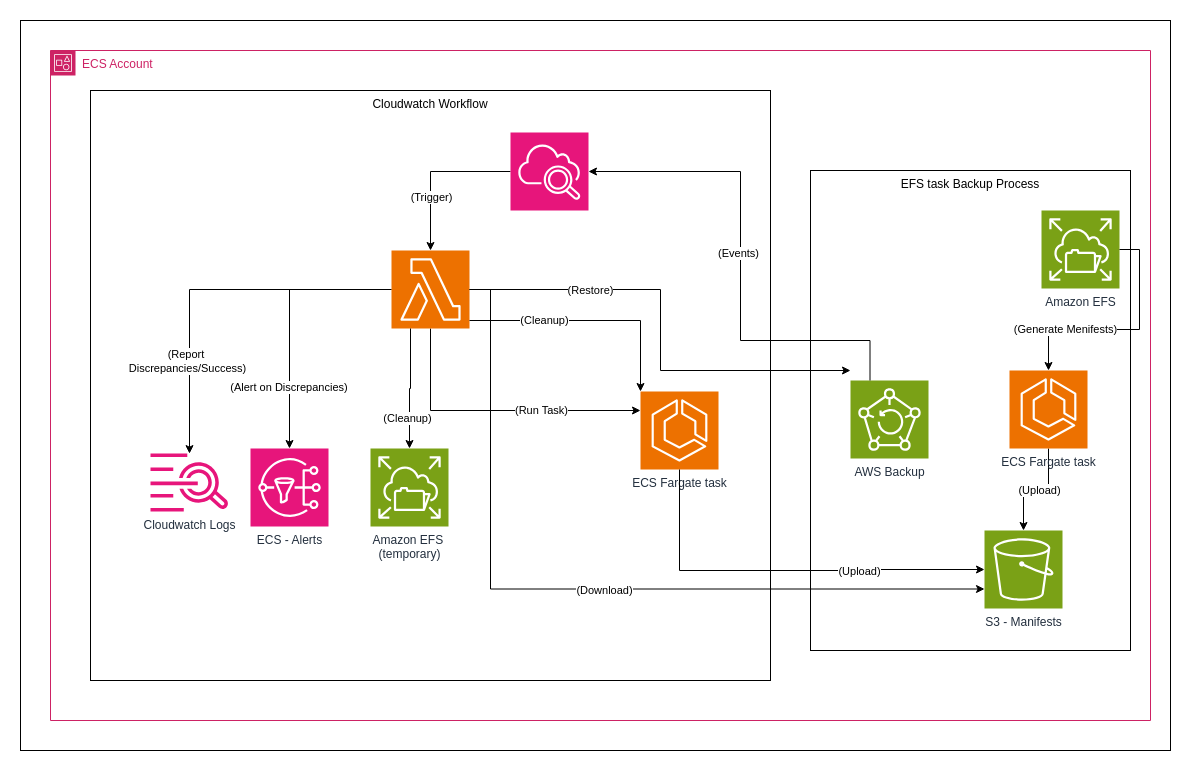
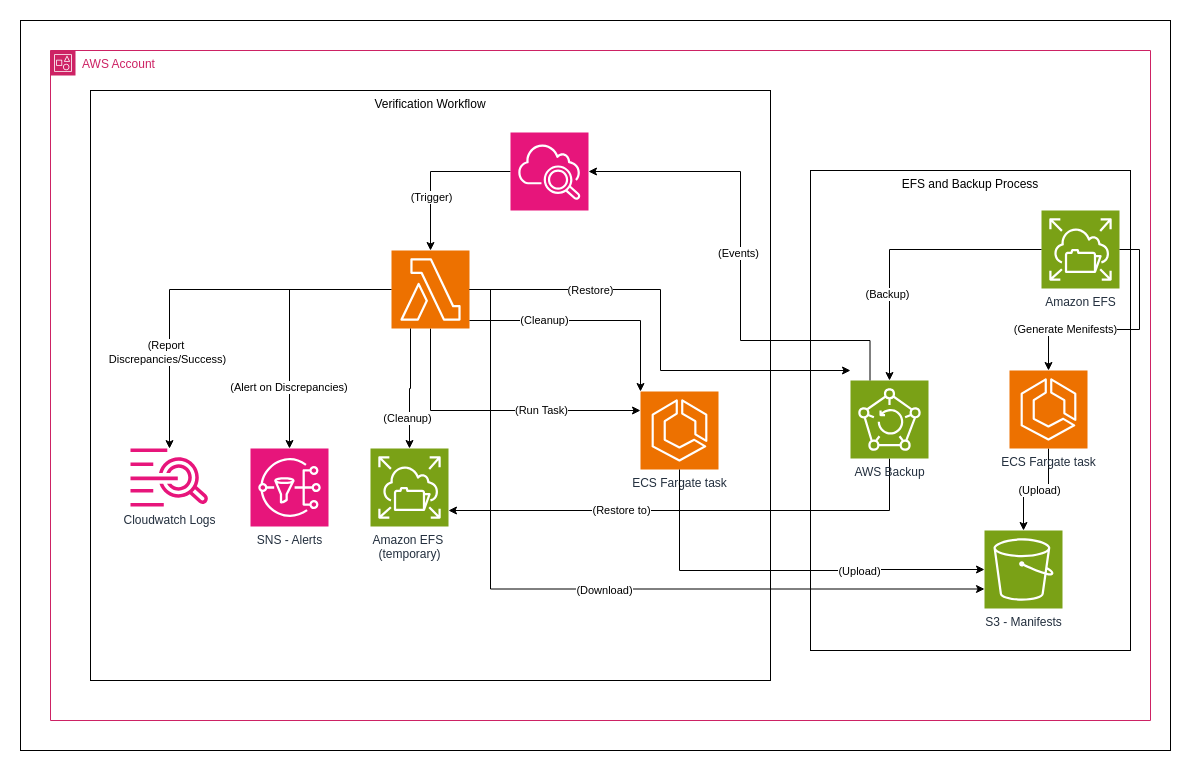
  <mxCell id="0" />
  <mxCell id="1" parent="0" />
  <mxCell id="2" value="" style="rounded=0;whiteSpace=wrap;html=1;fillColor=none;" vertex="1" parent="1"><mxGeometry x="20" y="20" width="1150" height="730" as="geometry" /></mxCell>
- <mxCell id="3" value="ECS Account" style="points=[[0,0],[0.25,0],[0.5,0],[0.75,0],[1,0],[1,0.25],[1,0.5],[1,0.75],[1,1],[0.75,1],[0.5,1],[0.25,1],[0,1],[0,0.75],[0,0.5],[0,0.25]];outlineConnect=0;gradientColor=none;html=1;whiteSpace=wrap;fontSize=12;fontStyle=0;container=1;pointerEvents=0;collapsible=0;recursiveResize=0;shape=mxgraph.aws4.group;grIcon=mxgraph.aws4.group_account;strokeColor=#CD2264;fillColor=none;verticalAlign=top;align=left;spacingLeft=30;fontColor=#CD2264;dashed=0;" vertex="1" parent="1"><mxGeometry x="50" y="50" width="1100" height="670" as="geometry" /></mxCell>
- <mxCell id="4" value="Cloudwatch Workflow" style="rounded=0;whiteSpace=wrap;html=1;fillColor=none;verticalAlign=top;" vertex="1" parent="3"><mxGeometry x="40" y="40" width="680" height="590" as="geometry" /></mxCell>
- <mxCell id="5" value="EFS task Backup Process" style="rounded=0;whiteSpace=wrap;html=1;fillColor=none;verticalAlign=top;" vertex="1" parent="3"><mxGeometry x="760" y="120" width="320" height="480" as="geometry" /></mxCell>
+ <mxCell id="3" value="AWS Account" style="points=[[0,0],[0.25,0],[0.5,0],[0.75,0],[1,0],[1,0.25],[1,0.5],[1,0.75],[1,1],[0.75,1],[0.5,1],[0.25,1],[0,1],[0,0.75],[0,0.5],[0,0.25]];outlineConnect=0;gradientColor=none;html=1;whiteSpace=wrap;fontSize=12;fontStyle=0;container=1;pointerEvents=0;collapsible=0;recursiveResize=0;shape=mxgraph.aws4.group;grIcon=mxgraph.aws4.group_account;strokeColor=#CD2264;fillColor=none;verticalAlign=top;align=left;spacingLeft=30;fontColor=#CD2264;dashed=0;" vertex="1" parent="1"><mxGeometry x="50" y="50" width="1100" height="670" as="geometry" /></mxCell>
+ <mxCell id="4" value="Verification Workflow" style="rounded=0;whiteSpace=wrap;html=1;fillColor=none;verticalAlign=top;" vertex="1" parent="3"><mxGeometry x="40" y="40" width="680" height="590" as="geometry" /></mxCell>
+ <mxCell id="5" value="EFS and Backup Process" style="rounded=0;whiteSpace=wrap;html=1;fillColor=none;verticalAlign=top;" vertex="1" parent="3"><mxGeometry x="760" y="120" width="320" height="480" as="geometry" /></mxCell>
  <mxCell id="6" value="Amazon EFS" style="sketch=0;points=[[0,0,0],[0.25,0,0],[0.5,0,0],[0.75,0,0],[1,0,0],[0,1,0],[0.25,1,0],[0.5,1,0],[0.75,1,0],[1,1,0],[0,0.25,0],[0,0.5,0],[0,0.75,0],[1,0.25,0],[1,0.5,0],[1,0.75,0]];outlineConnect=0;fontColor=#232F3E;fillColor=#7AA116;strokeColor=#ffffff;dashed=0;verticalLabelPosition=bottom;verticalAlign=top;align=center;html=1;fontSize=12;fontStyle=0;aspect=fixed;shape=mxgraph.aws4.resourceIcon;resIcon=mxgraph.aws4.elastic_file_system;" vertex="1" parent="3"><mxGeometry x="991" y="160" width="78" height="78" as="geometry" /></mxCell>
+ <mxCell id="7" style="edgeStyle=orthogonalEdgeStyle;rounded=0;orthogonalLoop=1;jettySize=auto;html=1;" edge="1" parent="3" source="9" target="30"><mxGeometry relative="1" as="geometry"><Array as="points"><mxPoint x="839" y="460" /></Array></mxGeometry></mxCell>
+ <mxCell id="8" value="(Restore to)" style="edgeLabel;html=1;align=center;verticalAlign=middle;resizable=0;points=[];" vertex="1" connectable="0" parent="7"><mxGeometry x="0.304" y="-1" relative="1" as="geometry"><mxPoint as="offset" /></mxGeometry></mxCell>
  <mxCell id="9" value="AWS Backup" style="sketch=0;points=[[0,0,0],[0.25,0,0],[0.5,0,0],[0.75,0,0],[1,0,0],[0,1,0],[0.25,1,0],[0.5,1,0],[0.75,1,0],[1,1,0],[0,0.25,0],[0,0.5,0],[0,0.75,0],[1,0.25,0],[1,0.5,0],[1,0.75,0]];outlineConnect=0;fontColor=#232F3E;fillColor=#7AA116;strokeColor=#ffffff;dashed=0;verticalLabelPosition=bottom;verticalAlign=top;align=center;html=1;fontSize=12;fontStyle=0;aspect=fixed;shape=mxgraph.aws4.resourceIcon;resIcon=mxgraph.aws4.backup;" vertex="1" parent="3"><mxGeometry x="800" y="330" width="78" height="78" as="geometry" /></mxCell>
  <mxCell id="10" style="edgeStyle=orthogonalEdgeStyle;rounded=0;orthogonalLoop=1;jettySize=auto;html=1;" edge="1" parent="3" source="12" target="13"><mxGeometry relative="1" as="geometry" /></mxCell>
  <mxCell id="11" value="(Upload)" style="edgeLabel;html=1;align=center;verticalAlign=middle;resizable=0;points=[];" vertex="1" connectable="0" parent="10"><mxGeometry x="-0.049" relative="1" as="geometry"><mxPoint as="offset" /></mxGeometry></mxCell>
  <mxCell id="12" value="ECS Fargate task" style="sketch=0;points=[[0,0,0],[0.25,0,0],[0.5,0,0],[0.75,0,0],[1,0,0],[0,1,0],[0.25,1,0],[0.5,1,0],[0.75,1,0],[1,1,0],[0,0.25,0],[0,0.5,0],[0,0.75,0],[1,0.25,0],[1,0.5,0],[1,0.75,0]];outlineConnect=0;fontColor=#232F3E;fillColor=#ED7100;strokeColor=#ffffff;dashed=0;verticalLabelPosition=bottom;verticalAlign=top;align=center;html=1;fontSize=12;fontStyle=0;aspect=fixed;shape=mxgraph.aws4.resourceIcon;resIcon=mxgraph.aws4.ecs;" vertex="1" parent="3"><mxGeometry x="959" y="320" width="78" height="78" as="geometry" /></mxCell>
  <mxCell id="13" value="S3 - Manifests" style="sketch=0;points=[[0,0,0],[0.25,0,0],[0.5,0,0],[0.75,0,0],[1,0,0],[0,1,0],[0.25,1,0],[0.5,1,0],[0.75,1,0],[1,1,0],[0,0.25,0],[0,0.5,0],[0,0.75,0],[1,0.25,0],[1,0.5,0],[1,0.75,0]];outlineConnect=0;fontColor=#232F3E;fillColor=#7AA116;strokeColor=#ffffff;dashed=0;verticalLabelPosition=bottom;verticalAlign=top;align=center;html=1;fontSize=12;fontStyle=0;aspect=fixed;shape=mxgraph.aws4.resourceIcon;resIcon=mxgraph.aws4.s3;" vertex="1" parent="3"><mxGeometry x="934" y="480" width="78" height="78" as="geometry" /></mxCell>
+ <mxCell id="14" style="edgeStyle=orthogonalEdgeStyle;rounded=0;orthogonalLoop=1;jettySize=auto;html=1;entryX=0.5;entryY=0;entryDx=0;entryDy=0;entryPerimeter=0;" edge="1" parent="3" source="6" target="9"><mxGeometry relative="1" as="geometry" /></mxCell>
+ <mxCell id="15" value="(Backup)" style="edgeLabel;html=1;align=center;verticalAlign=middle;resizable=0;points=[];" vertex="1" connectable="0" parent="14"><mxGeometry x="0.387" y="-3" relative="1" as="geometry"><mxPoint as="offset" /></mxGeometry></mxCell>
  <mxCell id="16" value="(Generate Menifests)" style="edgeStyle=orthogonalEdgeStyle;rounded=0;orthogonalLoop=1;jettySize=auto;html=1;entryX=0.5;entryY=0;entryDx=0;entryDy=0;entryPerimeter=0;exitX=1;exitY=0.5;exitDx=0;exitDy=0;exitPerimeter=0;" edge="1" parent="3" source="6" target="12"><mxGeometry x="0.5" relative="1" as="geometry"><mxPoint as="offset" /></mxGeometry></mxCell>
  <mxCell id="17" style="edgeStyle=orthogonalEdgeStyle;rounded=0;orthogonalLoop=1;jettySize=auto;html=1;" edge="1" parent="3" source="19" target="27"><mxGeometry relative="1" as="geometry" /></mxCell>
  <mxCell id="18" value="(Trigger)" style="edgeLabel;html=1;align=center;verticalAlign=middle;resizable=0;points=[];" vertex="1" connectable="0" parent="17"><mxGeometry x="0.321" relative="1" as="geometry"><mxPoint as="offset" /></mxGeometry></mxCell>
  <mxCell id="19" value="" style="sketch=0;points=[[0,0,0],[0.25,0,0],[0.5,0,0],[0.75,0,0],[1,0,0],[0,1,0],[0.25,1,0],[0.5,1,0],[0.75,1,0],[1,1,0],[0,0.25,0],[0,0.5,0],[0,0.75,0],[1,0.25,0],[1,0.5,0],[1,0.75,0]];points=[[0,0,0],[0.25,0,0],[0.5,0,0],[0.75,0,0],[1,0,0],[0,1,0],[0.25,1,0],[0.5,1,0],[0.75,1,0],[1,1,0],[0,0.25,0],[0,0.5,0],[0,0.75,0],[1,0.25,0],[1,0.5,0],[1,0.75,0]];outlineConnect=0;fontColor=#232F3E;fillColor=#E7157B;strokeColor=#ffffff;dashed=0;verticalLabelPosition=bottom;verticalAlign=top;align=center;html=1;fontSize=12;fontStyle=0;aspect=fixed;shape=mxgraph.aws4.resourceIcon;resIcon=mxgraph.aws4.cloudwatch_2;" vertex="1" parent="3"><mxGeometry x="460" y="82" width="78" height="78" as="geometry" /></mxCell>
  <mxCell id="20" value="ECS Fargate task" style="sketch=0;points=[[0,0,0],[0.25,0,0],[0.5,0,0],[0.75,0,0],[1,0,0],[0,1,0],[0.25,1,0],[0.5,1,0],[0.75,1,0],[1,1,0],[0,0.25,0],[0,0.5,0],[0,0.75,0],[1,0.25,0],[1,0.5,0],[1,0.75,0]];outlineConnect=0;fontColor=#232F3E;fillColor=#ED7100;strokeColor=#ffffff;dashed=0;verticalLabelPosition=bottom;verticalAlign=top;align=center;html=1;fontSize=12;fontStyle=0;aspect=fixed;shape=mxgraph.aws4.resourceIcon;resIcon=mxgraph.aws4.ecs;" vertex="1" parent="3"><mxGeometry x="590" y="341" width="78" height="78" as="geometry" /></mxCell>
  <mxCell id="21" style="edgeStyle=orthogonalEdgeStyle;rounded=0;orthogonalLoop=1;jettySize=auto;html=1;" edge="1" parent="3" source="27" target="20"><mxGeometry relative="1" as="geometry"><Array as="points"><mxPoint x="380" y="360" /></Array></mxGeometry></mxCell>
  <mxCell id="22" value="(Run Task)" style="edgeLabel;html=1;align=center;verticalAlign=middle;resizable=0;points=[];" vertex="1" connectable="0" parent="21"><mxGeometry x="0.144" y="2" relative="1" as="geometry"><mxPoint x="25" y="1" as="offset" /></mxGeometry></mxCell>
  <mxCell id="23" style="edgeStyle=orthogonalEdgeStyle;rounded=0;orthogonalLoop=1;jettySize=auto;html=1;" edge="1" parent="3" source="27" target="28"><mxGeometry relative="1" as="geometry" /></mxCell>
  <mxCell id="24" value="(Report&amp;nbsp;&lt;div&gt;Discrepancies/Success)&lt;/div&gt;" style="edgeLabel;html=1;align=center;verticalAlign=middle;resizable=0;points=[];" vertex="1" connectable="0" parent="23"><mxGeometry x="0.49" y="-3" relative="1" as="geometry"><mxPoint as="offset" /></mxGeometry></mxCell>
  <mxCell id="25" style="edgeStyle=orthogonalEdgeStyle;rounded=0;orthogonalLoop=1;jettySize=auto;html=1;" edge="1" parent="3" source="27" target="29"><mxGeometry relative="1" as="geometry" /></mxCell>
  <mxCell id="26" value="(Alert on Discrepancies)&amp;nbsp;" style="edgeLabel;html=1;align=center;verticalAlign=middle;resizable=0;points=[];" vertex="1" connectable="0" parent="25"><mxGeometry x="0.525" relative="1" as="geometry"><mxPoint as="offset" /></mxGeometry></mxCell>
  <mxCell id="27" value="" style="sketch=0;points=[[0,0,0],[0.25,0,0],[0.5,0,0],[0.75,0,0],[1,0,0],[0,1,0],[0.25,1,0],[0.5,1,0],[0.75,1,0],[1,1,0],[0,0.25,0],[0,0.5,0],[0,0.75,0],[1,0.25,0],[1,0.5,0],[1,0.75,0]];outlineConnect=0;fontColor=#232F3E;fillColor=#ED7100;strokeColor=#ffffff;dashed=0;verticalLabelPosition=bottom;verticalAlign=top;align=center;html=1;fontSize=12;fontStyle=0;aspect=fixed;shape=mxgraph.aws4.resourceIcon;resIcon=mxgraph.aws4.lambda;" vertex="1" parent="3"><mxGeometry x="341" y="200" width="78" height="78" as="geometry" /></mxCell>
- <mxCell id="28" value="Cloudwatch Logs" style="sketch=0;outlineConnect=0;fontColor=#232F3E;gradientColor=none;fillColor=#E7157B;strokeColor=none;dashed=0;verticalLabelPosition=bottom;verticalAlign=top;align=center;html=1;fontSize=12;fontStyle=0;aspect=fixed;pointerEvents=1;shape=mxgraph.aws4.cloudwatch_logs;" vertex="1" parent="3"><mxGeometry x="100" y="403" width="78" height="58" as="geometry" /></mxCell>
- <mxCell id="29" value="ECS - Alerts" style="sketch=0;points=[[0,0,0],[0.25,0,0],[0.5,0,0],[0.75,0,0],[1,0,0],[0,1,0],[0.25,1,0],[0.5,1,0],[0.75,1,0],[1,1,0],[0,0.25,0],[0,0.5,0],[0,0.75,0],[1,0.25,0],[1,0.5,0],[1,0.75,0]];outlineConnect=0;fontColor=#232F3E;fillColor=#E7157B;strokeColor=#ffffff;dashed=0;verticalLabelPosition=bottom;verticalAlign=top;align=center;html=1;fontSize=12;fontStyle=0;aspect=fixed;shape=mxgraph.aws4.resourceIcon;resIcon=mxgraph.aws4.sns;" vertex="1" parent="3"><mxGeometry x="200" y="398" width="78" height="78" as="geometry" /></mxCell>
+ <mxCell id="28" value="Cloudwatch Logs" style="sketch=0;outlineConnect=0;fontColor=#232F3E;gradientColor=none;fillColor=#E7157B;strokeColor=none;dashed=0;verticalLabelPosition=bottom;verticalAlign=top;align=center;html=1;fontSize=12;fontStyle=0;aspect=fixed;pointerEvents=1;shape=mxgraph.aws4.cloudwatch_logs;" vertex="1" parent="3"><mxGeometry x="80" y="398" width="78" height="58" as="geometry" /></mxCell>
+ <mxCell id="29" value="SNS - Alerts" style="sketch=0;points=[[0,0,0],[0.25,0,0],[0.5,0,0],[0.75,0,0],[1,0,0],[0,1,0],[0.25,1,0],[0.5,1,0],[0.75,1,0],[1,1,0],[0,0.25,0],[0,0.5,0],[0,0.75,0],[1,0.25,0],[1,0.5,0],[1,0.75,0]];outlineConnect=0;fontColor=#232F3E;fillColor=#E7157B;strokeColor=#ffffff;dashed=0;verticalLabelPosition=bottom;verticalAlign=top;align=center;html=1;fontSize=12;fontStyle=0;aspect=fixed;shape=mxgraph.aws4.resourceIcon;resIcon=mxgraph.aws4.sns;" vertex="1" parent="3"><mxGeometry x="200" y="398" width="78" height="78" as="geometry" /></mxCell>
  <mxCell id="30" value="Amazon EFS&amp;nbsp;&lt;div&gt;(temporary)&lt;/div&gt;" style="sketch=0;points=[[0,0,0],[0.25,0,0],[0.5,0,0],[0.75,0,0],[1,0,0],[0,1,0],[0.25,1,0],[0.5,1,0],[0.75,1,0],[1,1,0],[0,0.25,0],[0,0.5,0],[0,0.75,0],[1,0.25,0],[1,0.5,0],[1,0.75,0]];outlineConnect=0;fontColor=#232F3E;fillColor=#7AA116;strokeColor=#ffffff;dashed=0;verticalLabelPosition=bottom;verticalAlign=top;align=center;html=1;fontSize=12;fontStyle=0;aspect=fixed;shape=mxgraph.aws4.resourceIcon;resIcon=mxgraph.aws4.elastic_file_system;" vertex="1" parent="3"><mxGeometry x="320" y="398" width="78" height="78" as="geometry" /></mxCell>
  <mxCell id="31" style="edgeStyle=orthogonalEdgeStyle;rounded=0;orthogonalLoop=1;jettySize=auto;html=1;entryX=1;entryY=0.5;entryDx=0;entryDy=0;entryPerimeter=0;exitX=0.25;exitY=0;exitDx=0;exitDy=0;exitPerimeter=0;" edge="1" parent="3" source="9" target="19"><mxGeometry relative="1" as="geometry"><Array as="points"><mxPoint x="820" y="290" /><mxPoint x="690" y="290" /><mxPoint x="690" y="121" /></Array></mxGeometry></mxCell>
  <mxCell id="32" value="(Events)" style="edgeLabel;html=1;align=center;verticalAlign=middle;resizable=0;points=[];" vertex="1" connectable="0" parent="31"><mxGeometry x="0.047" y="3" relative="1" as="geometry"><mxPoint as="offset" /></mxGeometry></mxCell>
  <mxCell id="33" style="edgeStyle=orthogonalEdgeStyle;rounded=0;orthogonalLoop=1;jettySize=auto;html=1;" edge="1" parent="3" source="27"><mxGeometry relative="1" as="geometry"><mxPoint x="800" y="320" as="targetPoint" /><Array as="points"><mxPoint x="610" y="239" /><mxPoint x="610" y="320" /><mxPoint x="800" y="320" /></Array></mxGeometry></mxCell>
  <mxCell id="34" value="(Restore)" style="edgeLabel;html=1;align=center;verticalAlign=middle;resizable=0;points=[];" vertex="1" connectable="0" parent="33"><mxGeometry x="-0.481" relative="1" as="geometry"><mxPoint as="offset" /></mxGeometry></mxCell>
  <mxCell id="35" style="edgeStyle=orthogonalEdgeStyle;rounded=0;orthogonalLoop=1;jettySize=auto;html=1;entryX=0;entryY=0.5;entryDx=0;entryDy=0;entryPerimeter=0;" edge="1" parent="3" source="20" target="13"><mxGeometry relative="1" as="geometry"><Array as="points"><mxPoint x="629" y="520" /><mxPoint x="814" y="520" /><mxPoint x="814" y="519" /></Array></mxGeometry></mxCell>
  <mxCell id="36" value="(Upload)" style="edgeLabel;html=1;align=center;verticalAlign=middle;resizable=0;points=[];" vertex="1" connectable="0" parent="35"><mxGeometry x="0.375" relative="1" as="geometry"><mxPoint as="offset" /></mxGeometry></mxCell>
  <mxCell id="37" style="edgeStyle=orthogonalEdgeStyle;rounded=0;orthogonalLoop=1;jettySize=auto;html=1;entryX=0;entryY=0.75;entryDx=0;entryDy=0;entryPerimeter=0;" edge="1" parent="3" source="27" target="13"><mxGeometry relative="1" as="geometry"><Array as="points"><mxPoint x="440" y="239" /><mxPoint x="440" y="539" /></Array></mxGeometry></mxCell>
  <mxCell id="38" value="(Download)" style="edgeLabel;html=1;align=center;verticalAlign=middle;resizable=0;points=[];" vertex="1" connectable="0" parent="37"><mxGeometry x="0.064" relative="1" as="geometry"><mxPoint x="1" y="1" as="offset" /></mxGeometry></mxCell>
  <mxCell id="39" style="edgeStyle=orthogonalEdgeStyle;rounded=0;orthogonalLoop=1;jettySize=auto;html=1;entryX=0.5;entryY=0;entryDx=0;entryDy=0;entryPerimeter=0;" edge="1" parent="3" source="27" target="30"><mxGeometry relative="1" as="geometry"><Array as="points"><mxPoint x="360" y="338" /><mxPoint x="359" y="338" /></Array></mxGeometry></mxCell>
  <mxCell id="40" value="(Cleanup)" style="edgeLabel;html=1;align=center;verticalAlign=middle;resizable=0;points=[];" vertex="1" connectable="0" parent="39"><mxGeometry x="0.488" y="-3" relative="1" as="geometry"><mxPoint as="offset" /></mxGeometry></mxCell>
  <mxCell id="41" style="edgeStyle=orthogonalEdgeStyle;rounded=0;orthogonalLoop=1;jettySize=auto;html=1;entryX=0;entryY=0;entryDx=0;entryDy=0;entryPerimeter=0;" edge="1" parent="3" source="27" target="20"><mxGeometry relative="1" as="geometry"><Array as="points"><mxPoint x="590" y="270" /></Array></mxGeometry></mxCell>
  <mxCell id="42" value="(Cleanup)" style="edgeLabel;html=1;align=center;verticalAlign=middle;resizable=0;points=[];" vertex="1" connectable="0" parent="41"><mxGeometry x="-0.388" y="1" relative="1" as="geometry"><mxPoint as="offset" /></mxGeometry></mxCell>
